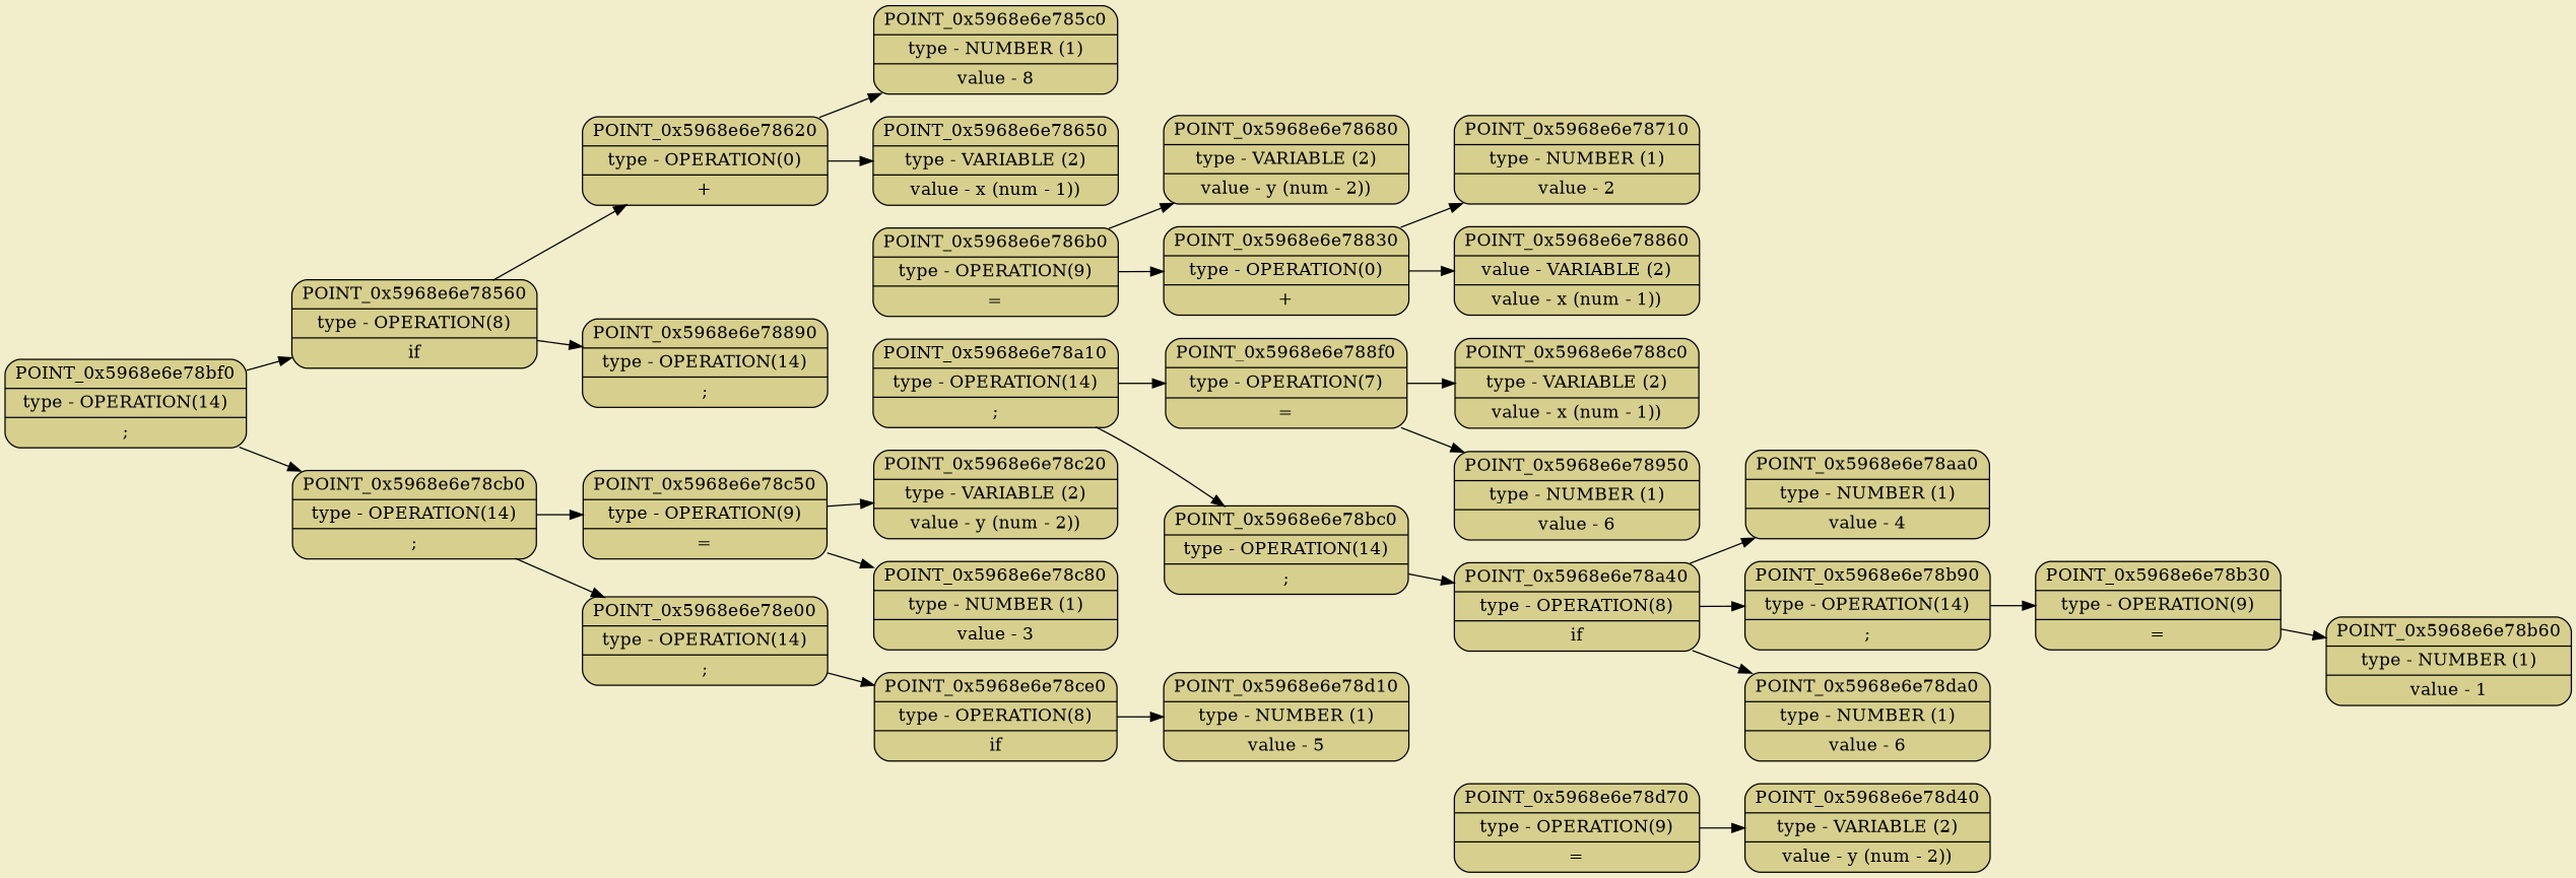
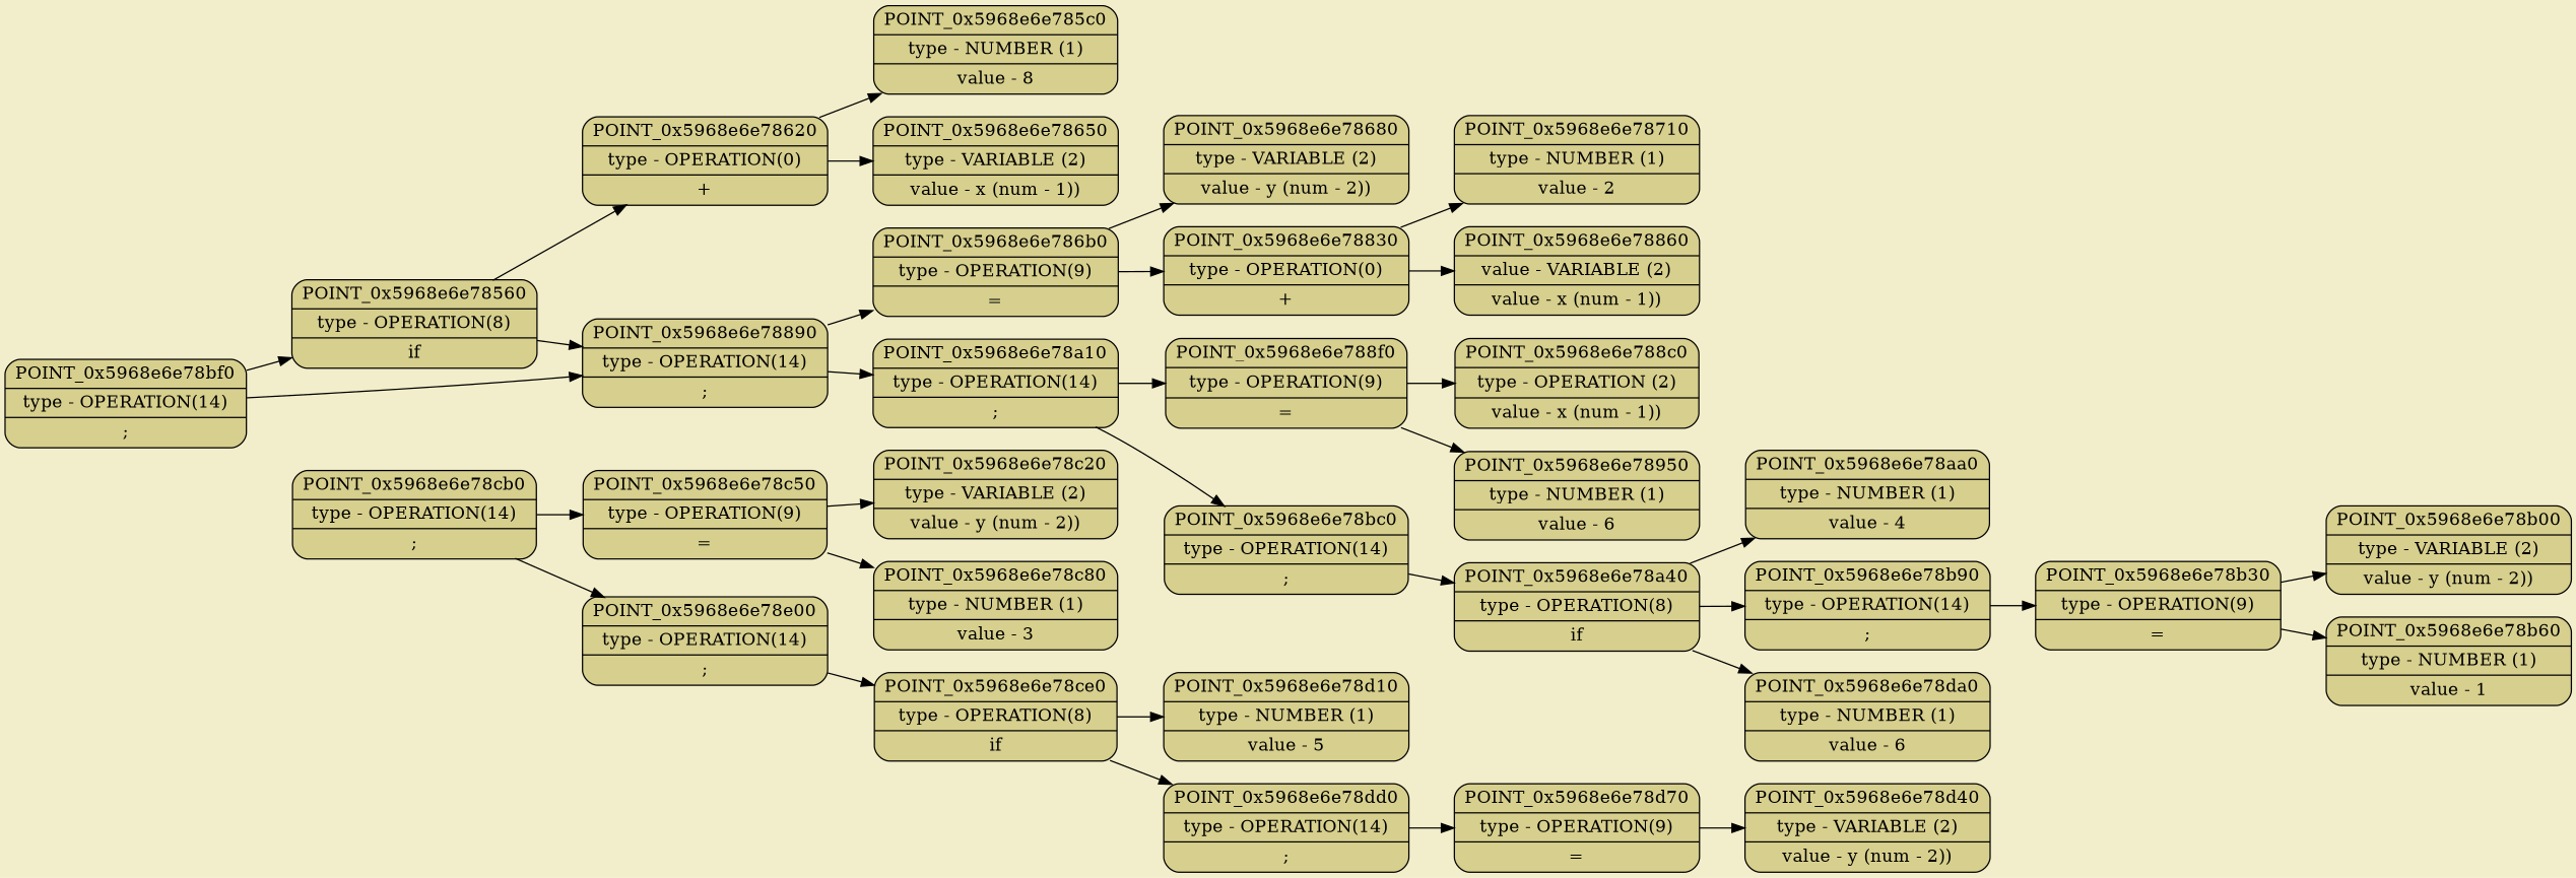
  digraph {
    bgcolor="#F2EECB"
    rankdir=LR
    node [fillcolor="#D7CF8D" shape=Mrecord style=filled]
    n1 [label="POINT_0x5968e6e78bf0 | type - OPERATION(14) | ;"]
    n2 [label="POINT_0x5968e6e78560 | type - OPERATION(8) | if"]
    n3 [label="POINT_0x5968e6e78cb0 | type - OPERATION(14) | ;"]
    n4 [label="POINT_0x5968e6e78620 | type - OPERATION(0) | +"]
    n5 [label="POINT_0x5968e6e78890 | type - OPERATION(14) | ;"]
    n6 [label="POINT_0x5968e6e78c50 | type - OPERATION(9) | ="]
    n7 [label="POINT_0x5968e6e78e00 | type - OPERATION(14) | ;"]
    n8 [label="POINT_0x5968e6e785c0 | type - NUMBER (1) | value - 8"]
    n9 [label="POINT_0x5968e6e78650 | type - VARIABLE (2) | value - x (num - 1))"]
    n10 [label="POINT_0x5968e6e786b0 | type - OPERATION(9) | ="]
    n11 [label="POINT_0x5968e6e78a10 | type - OPERATION(14) | ;"]
    n12 [label="POINT_0x5968e6e78680 | type - VARIABLE (2) | value - y (num - 2))"]
    n13 [label="POINT_0x5968e6e78830 | type - OPERATION(0) | +"]
-   n14 [label="POINT_0x5968e6e788f0 | type - OPERATION(7) | ="]
+   n14 [label="POINT_0x5968e6e788f0 | type - OPERATION(9) | ="]
    n15 [label="POINT_0x5968e6e78bc0 | type - OPERATION(14) | ;"]
    n16 [label="POINT_0x5968e6e78710 | type - NUMBER (1) | value - 2"]
    n17 [label="POINT_0x5968e6e78860 | value - VARIABLE (2) | value - x (num - 1))"]
-   n18 [label="POINT_0x5968e6e788c0 | type - VARIABLE (2) | value - x (num - 1))"]
+   n18 [label="POINT_0x5968e6e788c0 | type - OPERATION (2) | value - x (num - 1))"]
    n19 [label="POINT_0x5968e6e78950 | type - NUMBER (1) | value - 6"]
    n20 [label="POINT_0x5968e6e78a40 | type - OPERATION(8) | if"]
    n21 [label="POINT_0x5968e6e78aa0 | type - NUMBER (1) | value - 4"]
    n22 [label="POINT_0x5968e6e78b90 | type - OPERATION(14) | ;"]
    n23 [label="POINT_0x5968e6e78da0 | type - NUMBER (1) | value - 6"]
    n24 [label="POINT_0x5968e6e78b30 | type - OPERATION(9) | ="]
+   n25 [label="POINT_0x5968e6e78b00 | type - VARIABLE (2) | value - y (num - 2))"]
    n26 [label="POINT_0x5968e6e78b60 | type - NUMBER (1) | value - 1"]
    n27 [label="POINT_0x5968e6e78c20 | type - VARIABLE (2) | value - y (num - 2))"]
    n28 [label="POINT_0x5968e6e78c80 | type - NUMBER (1) | value - 3"]
    n29 [label="POINT_0x5968e6e78ce0 | type - OPERATION(8) | if"]
    n30 [label="POINT_0x5968e6e78d10 | type - NUMBER (1) | value - 5"]
+   n31 [label="POINT_0x5968e6e78dd0 | type - OPERATION(14) | ;"]
    n32 [label="POINT_0x5968e6e78d70 | type - OPERATION(9) | ="]
    n33 [label="POINT_0x5968e6e78d40 | type - VARIABLE (2) | value - y (num - 2))"]
    n1 -> n2
-   n1 -> n3
+   n1 -> n5
    n2 -> n4
    n2 -> n5
    n3 -> n6
    n3 -> n7
    n4 -> n8
    n4 -> n9
+   n5 -> n10
+   n5 -> n11
    n6 -> n27
    n6 -> n28
    n7 -> n29
    n10 -> n12
    n10 -> n13
    n11 -> n14
    n11 -> n15
    n13 -> n16
    n13 -> n17
    n14 -> n18
    n14 -> n19
    n15 -> n20
    n20 -> n21
    n20 -> n22
    n20 -> n23
    n22 -> n24
+   n24 -> n25
    n24 -> n26
    n29 -> n30
+   n29 -> n31
+   n31 -> n32
    n32 -> n33
  }
